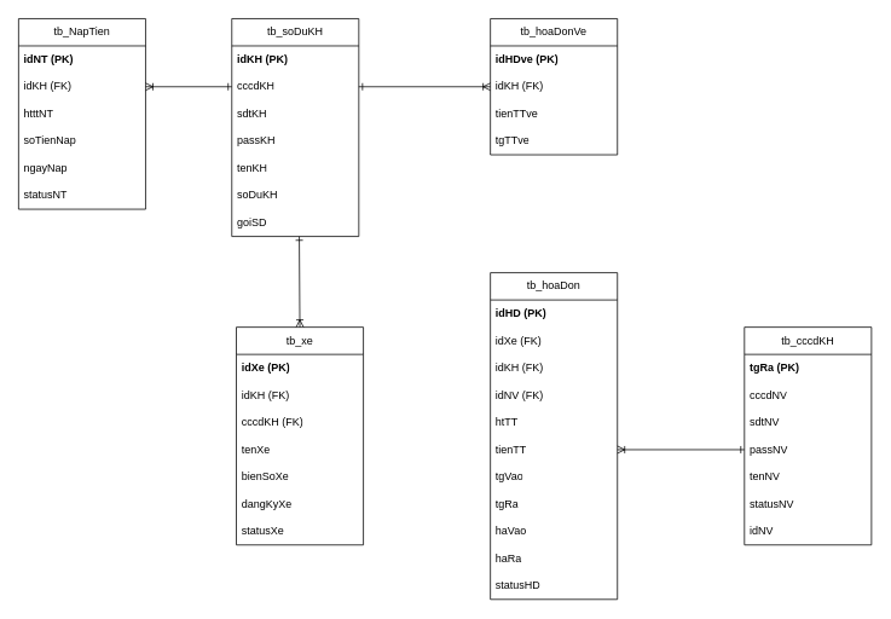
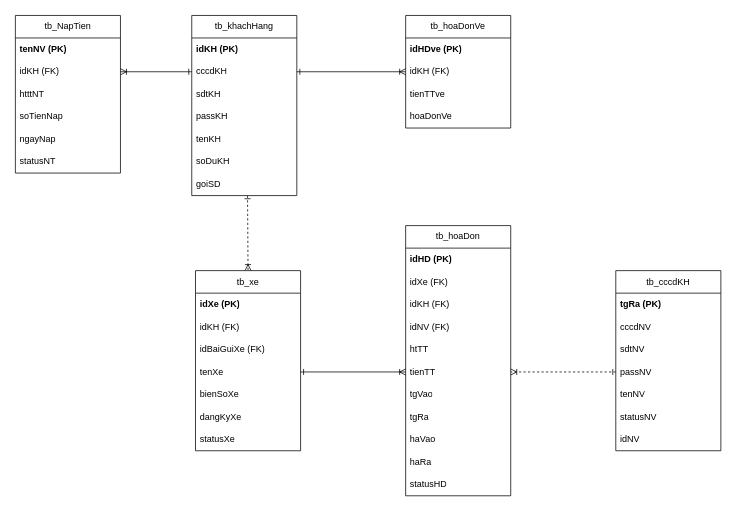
  <mxCell id="0" />
  <mxCell id="1" parent="0" />
- <mxCell id="2" value="tb_soDuKH" style="swimlane;fontStyle=0;childLayout=stackLayout;horizontal=1;startSize=30;horizontalStack=0;resizeParent=1;resizeParentMax=0;resizeLast=0;collapsible=1;marginBottom=0;whiteSpace=wrap;html=1;" parent="1" vertex="1"><mxGeometry x="255" y="20" width="140" height="240" as="geometry" /></mxCell>
+ <mxCell id="2" value="tb_khachHang" style="swimlane;fontStyle=0;childLayout=stackLayout;horizontal=1;startSize=30;horizontalStack=0;resizeParent=1;resizeParentMax=0;resizeLast=0;collapsible=1;marginBottom=0;whiteSpace=wrap;html=1;" parent="1" vertex="1"><mxGeometry x="255" y="20" width="140" height="240" as="geometry" /></mxCell>
  <mxCell id="3" value="&lt;b&gt;idKH (PK)&lt;/b&gt;" style="text;strokeColor=none;fillColor=none;align=left;verticalAlign=middle;spacingLeft=4;spacingRight=4;overflow=hidden;points=[[0,0.5],[1,0.5]];portConstraint=eastwest;rotatable=0;whiteSpace=wrap;html=1;" parent="2" vertex="1"><mxGeometry y="30" width="140" height="30" as="geometry" /></mxCell>
  <mxCell id="4" value="cccdKH" style="text;strokeColor=none;fillColor=none;align=left;verticalAlign=middle;spacingLeft=4;spacingRight=4;overflow=hidden;points=[[0,0.5],[1,0.5]];portConstraint=eastwest;rotatable=0;whiteSpace=wrap;html=1;" parent="2" vertex="1"><mxGeometry y="60" width="140" height="30" as="geometry" /></mxCell>
  <mxCell id="5" value="sdtKH" style="text;strokeColor=none;fillColor=none;align=left;verticalAlign=middle;spacingLeft=4;spacingRight=4;overflow=hidden;points=[[0,0.5],[1,0.5]];portConstraint=eastwest;rotatable=0;whiteSpace=wrap;html=1;" parent="2" vertex="1"><mxGeometry y="90" width="140" height="30" as="geometry" /></mxCell>
  <mxCell id="6" value="passKH" style="text;strokeColor=none;fillColor=none;align=left;verticalAlign=middle;spacingLeft=4;spacingRight=4;overflow=hidden;points=[[0,0.5],[1,0.5]];portConstraint=eastwest;rotatable=0;whiteSpace=wrap;html=1;" parent="2" vertex="1"><mxGeometry y="120" width="140" height="30" as="geometry" /></mxCell>
  <mxCell id="7" value="tenKH" style="text;strokeColor=none;fillColor=none;align=left;verticalAlign=middle;spacingLeft=4;spacingRight=4;overflow=hidden;points=[[0,0.5],[1,0.5]];portConstraint=eastwest;rotatable=0;whiteSpace=wrap;html=1;" parent="2" vertex="1"><mxGeometry y="150" width="140" height="30" as="geometry" /></mxCell>
  <mxCell id="8" value="soDuKH" style="text;strokeColor=none;fillColor=none;align=left;verticalAlign=middle;spacingLeft=4;spacingRight=4;overflow=hidden;points=[[0,0.5],[1,0.5]];portConstraint=eastwest;rotatable=0;whiteSpace=wrap;html=1;" parent="2" vertex="1"><mxGeometry y="180" width="140" height="30" as="geometry" /></mxCell>
  <mxCell id="9" value="goiSD" style="text;strokeColor=none;fillColor=none;align=left;verticalAlign=middle;spacingLeft=4;spacingRight=4;overflow=hidden;points=[[0,0.5],[1,0.5]];portConstraint=eastwest;rotatable=0;whiteSpace=wrap;html=1;" parent="2" vertex="1"><mxGeometry y="210" width="140" height="30" as="geometry" /></mxCell>
  <mxCell id="10" value="tb_cccdKH" style="swimlane;fontStyle=0;childLayout=stackLayout;horizontal=1;startSize=30;horizontalStack=0;resizeParent=1;resizeParentMax=0;resizeLast=0;collapsible=1;marginBottom=0;whiteSpace=wrap;html=1;" parent="1" vertex="1"><mxGeometry x="820" y="360" width="140" height="240" as="geometry" /></mxCell>
  <mxCell id="11" value="&lt;b&gt;tgRa (PK)&lt;/b&gt;" style="text;strokeColor=none;fillColor=none;align=left;verticalAlign=middle;spacingLeft=4;spacingRight=4;overflow=hidden;points=[[0,0.5],[1,0.5]];portConstraint=eastwest;rotatable=0;whiteSpace=wrap;html=1;" parent="10" vertex="1"><mxGeometry y="30" width="140" height="30" as="geometry" /></mxCell>
  <mxCell id="12" value="cccdNV" style="text;strokeColor=none;fillColor=none;align=left;verticalAlign=middle;spacingLeft=4;spacingRight=4;overflow=hidden;points=[[0,0.5],[1,0.5]];portConstraint=eastwest;rotatable=0;whiteSpace=wrap;html=1;" parent="10" vertex="1"><mxGeometry y="60" width="140" height="30" as="geometry" /></mxCell>
  <mxCell id="13" value="sdtNV" style="text;strokeColor=none;fillColor=none;align=left;verticalAlign=middle;spacingLeft=4;spacingRight=4;overflow=hidden;points=[[0,0.5],[1,0.5]];portConstraint=eastwest;rotatable=0;whiteSpace=wrap;html=1;" parent="10" vertex="1"><mxGeometry y="90" width="140" height="30" as="geometry" /></mxCell>
  <mxCell id="14" value="passNV" style="text;strokeColor=none;fillColor=none;align=left;verticalAlign=middle;spacingLeft=4;spacingRight=4;overflow=hidden;points=[[0,0.5],[1,0.5]];portConstraint=eastwest;rotatable=0;whiteSpace=wrap;html=1;" parent="10" vertex="1"><mxGeometry y="120" width="140" height="30" as="geometry" /></mxCell>
  <mxCell id="15" value="tenNV" style="text;strokeColor=none;fillColor=none;align=left;verticalAlign=middle;spacingLeft=4;spacingRight=4;overflow=hidden;points=[[0,0.5],[1,0.5]];portConstraint=eastwest;rotatable=0;whiteSpace=wrap;html=1;" parent="10" vertex="1"><mxGeometry y="150" width="140" height="30" as="geometry" /></mxCell>
  <mxCell id="16" value="statusNV" style="text;strokeColor=none;fillColor=none;align=left;verticalAlign=middle;spacingLeft=4;spacingRight=4;overflow=hidden;points=[[0,0.5],[1,0.5]];portConstraint=eastwest;rotatable=0;whiteSpace=wrap;html=1;" parent="10" vertex="1"><mxGeometry y="180" width="140" height="30" as="geometry" /></mxCell>
  <mxCell id="17" value="idNV" style="text;strokeColor=none;fillColor=none;align=left;verticalAlign=middle;spacingLeft=4;spacingRight=4;overflow=hidden;points=[[0,0.5],[1,0.5]];portConstraint=eastwest;rotatable=0;whiteSpace=wrap;html=1;" parent="10" vertex="1"><mxGeometry y="210" width="140" height="30" as="geometry" /></mxCell>
  <mxCell id="18" value="tb_NapTien" style="swimlane;fontStyle=0;childLayout=stackLayout;horizontal=1;startSize=30;horizontalStack=0;resizeParent=1;resizeParentMax=0;resizeLast=0;collapsible=1;marginBottom=0;whiteSpace=wrap;html=1;" parent="1" vertex="1"><mxGeometry x="20" y="20" width="140" height="210" as="geometry" /></mxCell>
- <mxCell id="19" value="&lt;b&gt;idNT (PK)&lt;/b&gt;" style="text;strokeColor=none;fillColor=none;align=left;verticalAlign=middle;spacingLeft=4;spacingRight=4;overflow=hidden;points=[[0,0.5],[1,0.5]];portConstraint=eastwest;rotatable=0;whiteSpace=wrap;html=1;" parent="18" vertex="1"><mxGeometry y="30" width="140" height="30" as="geometry" /></mxCell>
+ <mxCell id="19" value="&lt;b&gt;tenNV (PK)&lt;/b&gt;" style="text;strokeColor=none;fillColor=none;align=left;verticalAlign=middle;spacingLeft=4;spacingRight=4;overflow=hidden;points=[[0,0.5],[1,0.5]];portConstraint=eastwest;rotatable=0;whiteSpace=wrap;html=1;" parent="18" vertex="1"><mxGeometry y="30" width="140" height="30" as="geometry" /></mxCell>
  <mxCell id="20" value="idKH (FK)" style="text;strokeColor=none;fillColor=none;align=left;verticalAlign=middle;spacingLeft=4;spacingRight=4;overflow=hidden;points=[[0,0.5],[1,0.5]];portConstraint=eastwest;rotatable=0;whiteSpace=wrap;html=1;" parent="18" vertex="1"><mxGeometry y="60" width="140" height="30" as="geometry" /></mxCell>
  <mxCell id="21" value="htttNT" style="text;strokeColor=none;fillColor=none;align=left;verticalAlign=middle;spacingLeft=4;spacingRight=4;overflow=hidden;points=[[0,0.5],[1,0.5]];portConstraint=eastwest;rotatable=0;whiteSpace=wrap;html=1;" parent="18" vertex="1"><mxGeometry y="90" width="140" height="30" as="geometry" /></mxCell>
  <mxCell id="22" value="soTienNap" style="text;strokeColor=none;fillColor=none;align=left;verticalAlign=middle;spacingLeft=4;spacingRight=4;overflow=hidden;points=[[0,0.5],[1,0.5]];portConstraint=eastwest;rotatable=0;whiteSpace=wrap;html=1;" parent="18" vertex="1"><mxGeometry y="120" width="140" height="30" as="geometry" /></mxCell>
  <mxCell id="23" value="ngayNap" style="text;strokeColor=none;fillColor=none;align=left;verticalAlign=middle;spacingLeft=4;spacingRight=4;overflow=hidden;points=[[0,0.5],[1,0.5]];portConstraint=eastwest;rotatable=0;whiteSpace=wrap;html=1;" parent="18" vertex="1"><mxGeometry y="150" width="140" height="30" as="geometry" /></mxCell>
  <mxCell id="24" value="statusNT" style="text;strokeColor=none;fillColor=none;align=left;verticalAlign=middle;spacingLeft=4;spacingRight=4;overflow=hidden;points=[[0,0.5],[1,0.5]];portConstraint=eastwest;rotatable=0;whiteSpace=wrap;html=1;" parent="18" vertex="1"><mxGeometry y="180" width="140" height="30" as="geometry" /></mxCell>
  <mxCell id="25" value="tb_xe" style="swimlane;fontStyle=0;childLayout=stackLayout;horizontal=1;startSize=30;horizontalStack=0;resizeParent=1;resizeParentMax=0;resizeLast=0;collapsible=1;marginBottom=0;whiteSpace=wrap;html=1;" parent="1" vertex="1"><mxGeometry x="260" y="360" width="140" height="240" as="geometry" /></mxCell>
  <mxCell id="26" value="&lt;b&gt;idXe (PK)&lt;/b&gt;" style="text;strokeColor=none;fillColor=none;align=left;verticalAlign=middle;spacingLeft=4;spacingRight=4;overflow=hidden;points=[[0,0.5],[1,0.5]];portConstraint=eastwest;rotatable=0;whiteSpace=wrap;html=1;" parent="25" vertex="1"><mxGeometry y="30" width="140" height="30" as="geometry" /></mxCell>
  <mxCell id="27" value="idKH (FK)" style="text;strokeColor=none;fillColor=none;align=left;verticalAlign=middle;spacingLeft=4;spacingRight=4;overflow=hidden;points=[[0,0.5],[1,0.5]];portConstraint=eastwest;rotatable=0;whiteSpace=wrap;html=1;" parent="25" vertex="1"><mxGeometry y="60" width="140" height="30" as="geometry" /></mxCell>
- <mxCell id="28" value="cccdKH (FK)" style="text;strokeColor=none;fillColor=none;align=left;verticalAlign=middle;spacingLeft=4;spacingRight=4;overflow=hidden;points=[[0,0.5],[1,0.5]];portConstraint=eastwest;rotatable=0;whiteSpace=wrap;html=1;" parent="25" vertex="1"><mxGeometry y="90" width="140" height="30" as="geometry" /></mxCell>
+ <mxCell id="28" value="idBaiGuiXe (FK)" style="text;strokeColor=none;fillColor=none;align=left;verticalAlign=middle;spacingLeft=4;spacingRight=4;overflow=hidden;points=[[0,0.5],[1,0.5]];portConstraint=eastwest;rotatable=0;whiteSpace=wrap;html=1;" parent="25" vertex="1"><mxGeometry y="90" width="140" height="30" as="geometry" /></mxCell>
  <mxCell id="29" value="tenXe" style="text;strokeColor=none;fillColor=none;align=left;verticalAlign=middle;spacingLeft=4;spacingRight=4;overflow=hidden;points=[[0,0.5],[1,0.5]];portConstraint=eastwest;rotatable=0;whiteSpace=wrap;html=1;" parent="25" vertex="1"><mxGeometry y="120" width="140" height="30" as="geometry" /></mxCell>
  <mxCell id="30" value="bienSoXe" style="text;strokeColor=none;fillColor=none;align=left;verticalAlign=middle;spacingLeft=4;spacingRight=4;overflow=hidden;points=[[0,0.5],[1,0.5]];portConstraint=eastwest;rotatable=0;whiteSpace=wrap;html=1;" parent="25" vertex="1"><mxGeometry y="150" width="140" height="30" as="geometry" /></mxCell>
  <mxCell id="31" value="dangKyXe" style="text;strokeColor=none;fillColor=none;align=left;verticalAlign=middle;spacingLeft=4;spacingRight=4;overflow=hidden;points=[[0,0.5],[1,0.5]];portConstraint=eastwest;rotatable=0;whiteSpace=wrap;html=1;" parent="25" vertex="1"><mxGeometry y="180" width="140" height="30" as="geometry" /></mxCell>
  <mxCell id="32" value="statusXe" style="text;strokeColor=none;fillColor=none;align=left;verticalAlign=middle;spacingLeft=4;spacingRight=4;overflow=hidden;points=[[0,0.5],[1,0.5]];portConstraint=eastwest;rotatable=0;whiteSpace=wrap;html=1;" parent="25" vertex="1"><mxGeometry y="210" width="140" height="30" as="geometry" /></mxCell>
  <mxCell id="33" value="tb_hoaDon" style="swimlane;fontStyle=0;childLayout=stackLayout;horizontal=1;startSize=30;horizontalStack=0;resizeParent=1;resizeParentMax=0;resizeLast=0;collapsible=1;marginBottom=0;whiteSpace=wrap;html=1;" parent="1" vertex="1"><mxGeometry x="540" y="300" width="140" height="360" as="geometry" /></mxCell>
  <mxCell id="34" value="&lt;b&gt;idHD (PK)&lt;/b&gt;" style="text;strokeColor=none;fillColor=none;align=left;verticalAlign=middle;spacingLeft=4;spacingRight=4;overflow=hidden;points=[[0,0.5],[1,0.5]];portConstraint=eastwest;rotatable=0;whiteSpace=wrap;html=1;" parent="33" vertex="1"><mxGeometry y="30" width="140" height="30" as="geometry" /></mxCell>
  <mxCell id="35" value="idXe (FK)" style="text;strokeColor=none;fillColor=none;align=left;verticalAlign=middle;spacingLeft=4;spacingRight=4;overflow=hidden;points=[[0,0.5],[1,0.5]];portConstraint=eastwest;rotatable=0;whiteSpace=wrap;html=1;" parent="33" vertex="1"><mxGeometry y="60" width="140" height="30" as="geometry" /></mxCell>
  <mxCell id="36" value="idKH (FK)" style="text;strokeColor=none;fillColor=none;align=left;verticalAlign=middle;spacingLeft=4;spacingRight=4;overflow=hidden;points=[[0,0.5],[1,0.5]];portConstraint=eastwest;rotatable=0;whiteSpace=wrap;html=1;" parent="33" vertex="1"><mxGeometry y="90" width="140" height="30" as="geometry" /></mxCell>
  <mxCell id="37" value="idNV (FK)" style="text;strokeColor=none;fillColor=none;align=left;verticalAlign=middle;spacingLeft=4;spacingRight=4;overflow=hidden;points=[[0,0.5],[1,0.5]];portConstraint=eastwest;rotatable=0;whiteSpace=wrap;html=1;" parent="33" vertex="1"><mxGeometry y="120" width="140" height="30" as="geometry" /></mxCell>
  <mxCell id="38" value="htTT" style="text;strokeColor=none;fillColor=none;align=left;verticalAlign=middle;spacingLeft=4;spacingRight=4;overflow=hidden;points=[[0,0.5],[1,0.5]];portConstraint=eastwest;rotatable=0;whiteSpace=wrap;html=1;" parent="33" vertex="1"><mxGeometry y="150" width="140" height="30" as="geometry" /></mxCell>
  <mxCell id="39" value="tienTT" style="text;strokeColor=none;fillColor=none;align=left;verticalAlign=middle;spacingLeft=4;spacingRight=4;overflow=hidden;points=[[0,0.5],[1,0.5]];portConstraint=eastwest;rotatable=0;whiteSpace=wrap;html=1;" parent="33" vertex="1"><mxGeometry y="180" width="140" height="30" as="geometry" /></mxCell>
  <mxCell id="40" value="tgVao" style="text;strokeColor=none;fillColor=none;align=left;verticalAlign=middle;spacingLeft=4;spacingRight=4;overflow=hidden;points=[[0,0.5],[1,0.5]];portConstraint=eastwest;rotatable=0;whiteSpace=wrap;html=1;" parent="33" vertex="1"><mxGeometry y="210" width="140" height="30" as="geometry" /></mxCell>
  <mxCell id="41" value="tgRa" style="text;strokeColor=none;fillColor=none;align=left;verticalAlign=middle;spacingLeft=4;spacingRight=4;overflow=hidden;points=[[0,0.5],[1,0.5]];portConstraint=eastwest;rotatable=0;whiteSpace=wrap;html=1;" parent="33" vertex="1"><mxGeometry y="240" width="140" height="30" as="geometry" /></mxCell>
  <mxCell id="42" value="haVao" style="text;strokeColor=none;fillColor=none;align=left;verticalAlign=middle;spacingLeft=4;spacingRight=4;overflow=hidden;points=[[0,0.5],[1,0.5]];portConstraint=eastwest;rotatable=0;whiteSpace=wrap;html=1;" parent="33" vertex="1"><mxGeometry y="270" width="140" height="30" as="geometry" /></mxCell>
  <mxCell id="43" value="haRa" style="text;strokeColor=none;fillColor=none;align=left;verticalAlign=middle;spacingLeft=4;spacingRight=4;overflow=hidden;points=[[0,0.5],[1,0.5]];portConstraint=eastwest;rotatable=0;whiteSpace=wrap;html=1;" parent="33" vertex="1"><mxGeometry y="300" width="140" height="30" as="geometry" /></mxCell>
  <mxCell id="44" value="statusHD" style="text;strokeColor=none;fillColor=none;align=left;verticalAlign=middle;spacingLeft=4;spacingRight=4;overflow=hidden;points=[[0,0.5],[1,0.5]];portConstraint=eastwest;rotatable=0;whiteSpace=wrap;html=1;" parent="33" vertex="1"><mxGeometry y="330" width="140" height="30" as="geometry" /></mxCell>
  <mxCell id="45" value="tb_hoaDonVe" style="swimlane;fontStyle=0;childLayout=stackLayout;horizontal=1;startSize=30;horizontalStack=0;resizeParent=1;resizeParentMax=0;resizeLast=0;collapsible=1;marginBottom=0;whiteSpace=wrap;html=1;" parent="1" vertex="1"><mxGeometry x="540" y="20" width="140" height="150" as="geometry" /></mxCell>
  <mxCell id="46" value="&lt;b&gt;idHDve (PK)&lt;/b&gt;" style="text;strokeColor=none;fillColor=none;align=left;verticalAlign=middle;spacingLeft=4;spacingRight=4;overflow=hidden;points=[[0,0.5],[1,0.5]];portConstraint=eastwest;rotatable=0;whiteSpace=wrap;html=1;" parent="45" vertex="1"><mxGeometry y="30" width="140" height="30" as="geometry" /></mxCell>
  <mxCell id="47" value="idKH (FK)" style="text;strokeColor=none;fillColor=none;align=left;verticalAlign=middle;spacingLeft=4;spacingRight=4;overflow=hidden;points=[[0,0.5],[1,0.5]];portConstraint=eastwest;rotatable=0;whiteSpace=wrap;html=1;" parent="45" vertex="1"><mxGeometry y="60" width="140" height="30" as="geometry" /></mxCell>
  <mxCell id="48" value="tienTTve" style="text;strokeColor=none;fillColor=none;align=left;verticalAlign=middle;spacingLeft=4;spacingRight=4;overflow=hidden;points=[[0,0.5],[1,0.5]];portConstraint=eastwest;rotatable=0;whiteSpace=wrap;html=1;" parent="45" vertex="1"><mxGeometry y="90" width="140" height="30" as="geometry" /></mxCell>
- <mxCell id="49" value="tgTTve" style="text;strokeColor=none;fillColor=none;align=left;verticalAlign=middle;spacingLeft=4;spacingRight=4;overflow=hidden;points=[[0,0.5],[1,0.5]];portConstraint=eastwest;rotatable=0;whiteSpace=wrap;html=1;" parent="45" vertex="1"><mxGeometry y="120" width="140" height="30" as="geometry" /></mxCell>
- <mxCell id="50" value="" style="fontSize=12;html=1;endArrow=ERoneToMany;rounded=0;exitX=0.531;exitY=1.007;exitDx=0;exitDy=0;exitPerimeter=0;entryX=0.5;entryY=0;entryDx=0;entryDy=0;startArrow=ERone;startFill=0;" parent="1" source="9" target="25" edge="1"><mxGeometry width="100" height="100" relative="1" as="geometry"><mxPoint x="370" y="410" as="sourcePoint" /><mxPoint x="470" y="310" as="targetPoint" /></mxGeometry></mxCell>
- <mxCell id="52" value="" style="fontSize=12;html=1;endArrow=ERoneToMany;rounded=0;exitX=0;exitY=0.5;exitDx=0;exitDy=0;entryX=1;entryY=0.5;entryDx=0;entryDy=0;startArrow=ERone;startFill=0;" parent="1" source="14" target="39" edge="1"><mxGeometry width="100" height="100" relative="1" as="geometry"><mxPoint x="154" y="280" as="sourcePoint" /><mxPoint x="190" y="440" as="targetPoint" /></mxGeometry></mxCell>
+ <mxCell id="49" value="hoaDonVe" style="text;strokeColor=none;fillColor=none;align=left;verticalAlign=middle;spacingLeft=4;spacingRight=4;overflow=hidden;points=[[0,0.5],[1,0.5]];portConstraint=eastwest;rotatable=0;whiteSpace=wrap;html=1;" parent="45" vertex="1"><mxGeometry y="120" width="140" height="30" as="geometry" /></mxCell>
+ <mxCell id="50" value="" style="fontSize=12;html=1;endArrow=ERoneToMany;rounded=0;exitX=0.531;exitY=1.007;exitDx=0;exitDy=0;exitPerimeter=0;entryX=0.5;entryY=0;entryDx=0;entryDy=0;startArrow=ERone;startFill=0;dashed=1;" parent="1" source="9" target="25" edge="1"><mxGeometry width="100" height="100" relative="1" as="geometry"><mxPoint x="370" y="410" as="sourcePoint" /><mxPoint x="470" y="310" as="targetPoint" /></mxGeometry></mxCell>
+ <mxCell id="51" value="" style="fontSize=12;html=1;endArrow=ERoneToMany;rounded=0;exitX=1;exitY=0.5;exitDx=0;exitDy=0;entryX=0;entryY=0.5;entryDx=0;entryDy=0;startArrow=ERone;startFill=0;" parent="1" source="29" target="39" edge="1"><mxGeometry width="100" height="100" relative="1" as="geometry"><mxPoint x="144" y="270" as="sourcePoint" /><mxPoint x="180" y="430" as="targetPoint" /></mxGeometry></mxCell>
+ <mxCell id="52" value="" style="fontSize=12;html=1;endArrow=ERoneToMany;rounded=0;exitX=0;exitY=0.5;exitDx=0;exitDy=0;entryX=1;entryY=0.5;entryDx=0;entryDy=0;startArrow=ERone;startFill=0;dashed=1;" parent="1" source="14" target="39" edge="1"><mxGeometry width="100" height="100" relative="1" as="geometry"><mxPoint x="154" y="280" as="sourcePoint" /><mxPoint x="190" y="440" as="targetPoint" /></mxGeometry></mxCell>
  <mxCell id="53" value="" style="fontSize=12;html=1;endArrow=ERoneToMany;rounded=0;exitX=1;exitY=0.5;exitDx=0;exitDy=0;startArrow=ERone;startFill=0;entryX=0;entryY=0.5;entryDx=0;entryDy=0;" parent="1" source="4" target="47" edge="1"><mxGeometry width="100" height="100" relative="1" as="geometry"><mxPoint x="260" y="575" as="sourcePoint" /><mxPoint x="490" y="280" as="targetPoint" /></mxGeometry></mxCell>
  <mxCell id="54" value="" style="fontSize=12;html=1;endArrow=ERoneToMany;rounded=0;exitX=0;exitY=0.5;exitDx=0;exitDy=0;entryX=1;entryY=0.5;entryDx=0;entryDy=0;startArrow=ERone;startFill=0;" parent="1" source="4" target="20" edge="1"><mxGeometry width="100" height="100" relative="1" as="geometry"><mxPoint x="270" y="585" as="sourcePoint" /><mxPoint x="454" y="525" as="targetPoint" /></mxGeometry></mxCell>
